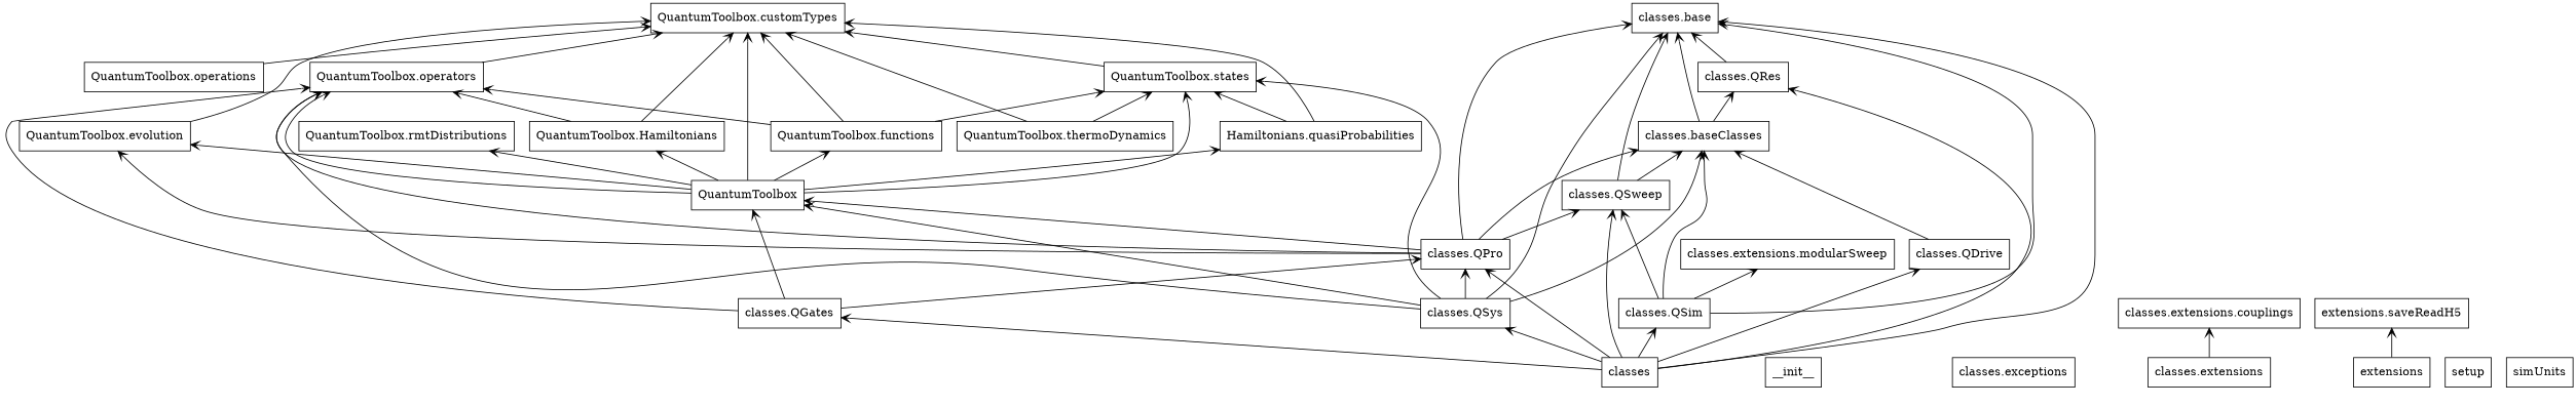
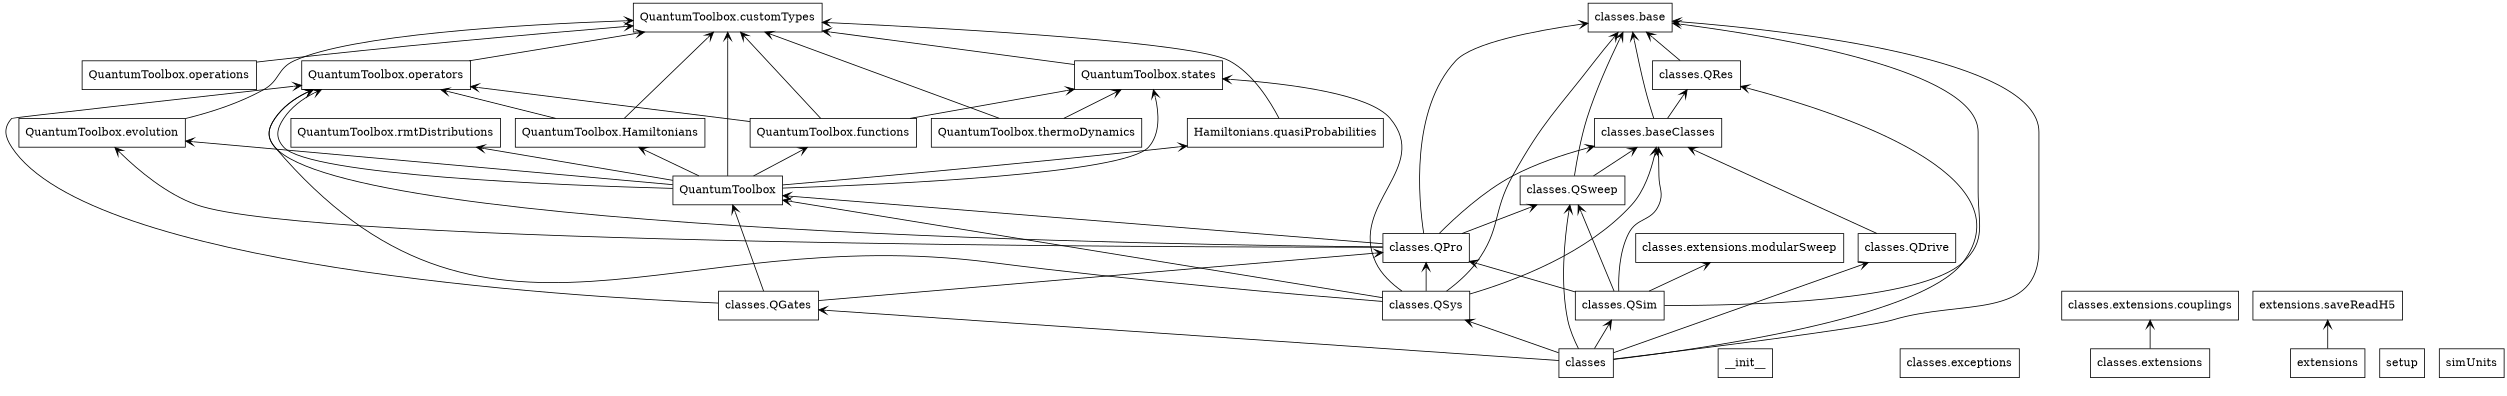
  digraph {
    fontname="DejaVu Serif"
    rankdir=BT
    node [fontname="DejaVu Serif" shape=box]
    edge [arrowhead=open arrowtail=none fontname="DejaVu Serif"]
    n1 [label=QuantumToolbox]
    n2 [label="QuantumToolbox.Hamiltonians"]
    n3 [label="QuantumToolbox.customTypes"]
    n4 [label="QuantumToolbox.evolution"]
    n5 [label="QuantumToolbox.functions"]
    n6 [label="QuantumToolbox.operators"]
    n7 [label="Hamiltonians.quasiProbabilities"]
    n8 [label="QuantumToolbox.rmtDistributions"]
    n9 [label="QuantumToolbox.states"]
    n10 [label="QuantumToolbox.operations"]
    n11 [label="QuantumToolbox.thermoDynamics"]
    n12 [label=__init__]
    n13 [label=classes]
    n14 [label="classes.QDrive"]
    n15 [label="classes.QGates"]
    n16 [label="classes.QPro"]
    n17 [label="classes.QRes"]
    n18 [label="classes.QSim"]
    n19 [label="classes.QSweep"]
    n20 [label="classes.QSys"]
    n21 [label="classes.base"]
    n22 [label="classes.baseClasses"]
    n23 [label="classes.extensions.modularSweep"]
    n24 [label="classes.exceptions"]
    n25 [label="classes.extensions"]
    n26 [label="classes.extensions.couplings"]
    n27 [label=extensions]
    n28 [label="extensions.saveReadH5"]
    n29 [label=setup]
    n30 [label=simUnits]
    n1 -> n2
    n1 -> n3
    n1 -> n4
    n1 -> n5
    n1 -> n6
    n1 -> n7
    n1 -> n8
    n1 -> n9
    n2 -> n3
    n2 -> n6
    n4 -> n3
    n5 -> n3
    n5 -> n6
    n5 -> n9
    n6 -> n3
    n7 -> n3
-   n7 -> n9
    n9 -> n3
    n10 -> n3
    n11 -> n3
    n11 -> n9
    n13 -> n14
    n13 -> n15
-   n13 -> n16
+   n18 -> n16
    n13 -> n17
    n13 -> n18
    n13 -> n19
    n13 -> n20
    n13 -> n21
    n14 -> n22
    n15 -> n1
    n15 -> n6
    n15 -> n16
    n16 -> n1
    n16 -> n4
    n16 -> n6
    n16 -> n19
    n16 -> n21
    n16 -> n22
    n17 -> n21
    n18 -> n19
    n18 -> n21
    n18 -> n22
    n18 -> n23
    n19 -> n21
    n19 -> n22
    n20 -> n1
    n20 -> n6
    n20 -> n9
    n20 -> n16
    n20 -> n21
    n20 -> n22
    n22 -> n17
    n22 -> n21
    n25 -> n26
    n27 -> n28
  }
